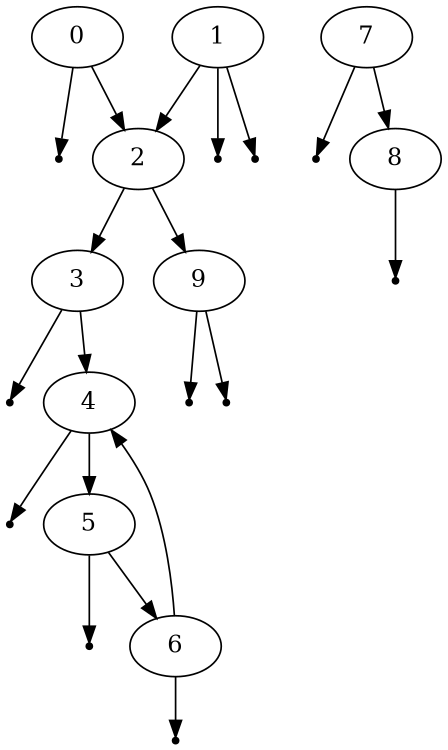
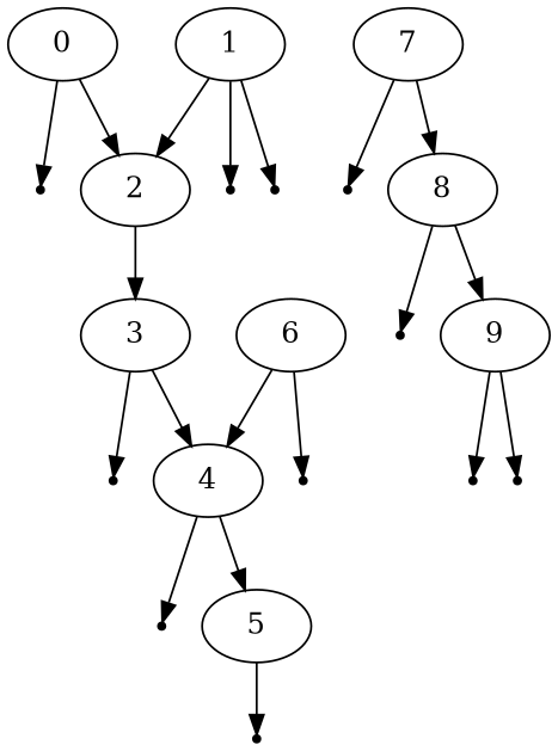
  digraph {
    node [shape=point]
    0 [shape=""]
    null_0_left
    2 [shape=""]
    3 [shape=""]
    1 [shape=""]
    null_1_left
    null_1_right
    null_3_left
    4 [shape=""]
    null_4_left
    5 [shape=""]
    null_5_left
    6 [shape=""]
    null_6_left
    7 [shape=""]
    null_7_left
    8 [shape=""]
    null_8_left
    9 [shape=""]
    null_9_left
    null_9_right
    0 -> null_0_left
    0 -> 2
    2 -> 3
    3 -> null_3_left
    3 -> 4
    1 -> 2
    1 -> null_1_left
    1 -> null_1_right
    4 -> null_4_left
    4 -> 5
    5 -> null_5_left
-   5 -> 6
    6 -> 4
    6 -> null_6_left
    7 -> null_7_left
    7 -> 8
    8 -> null_8_left
-   2 -> 9
+   8 -> 9
    9 -> null_9_left
    9 -> null_9_right
  }
